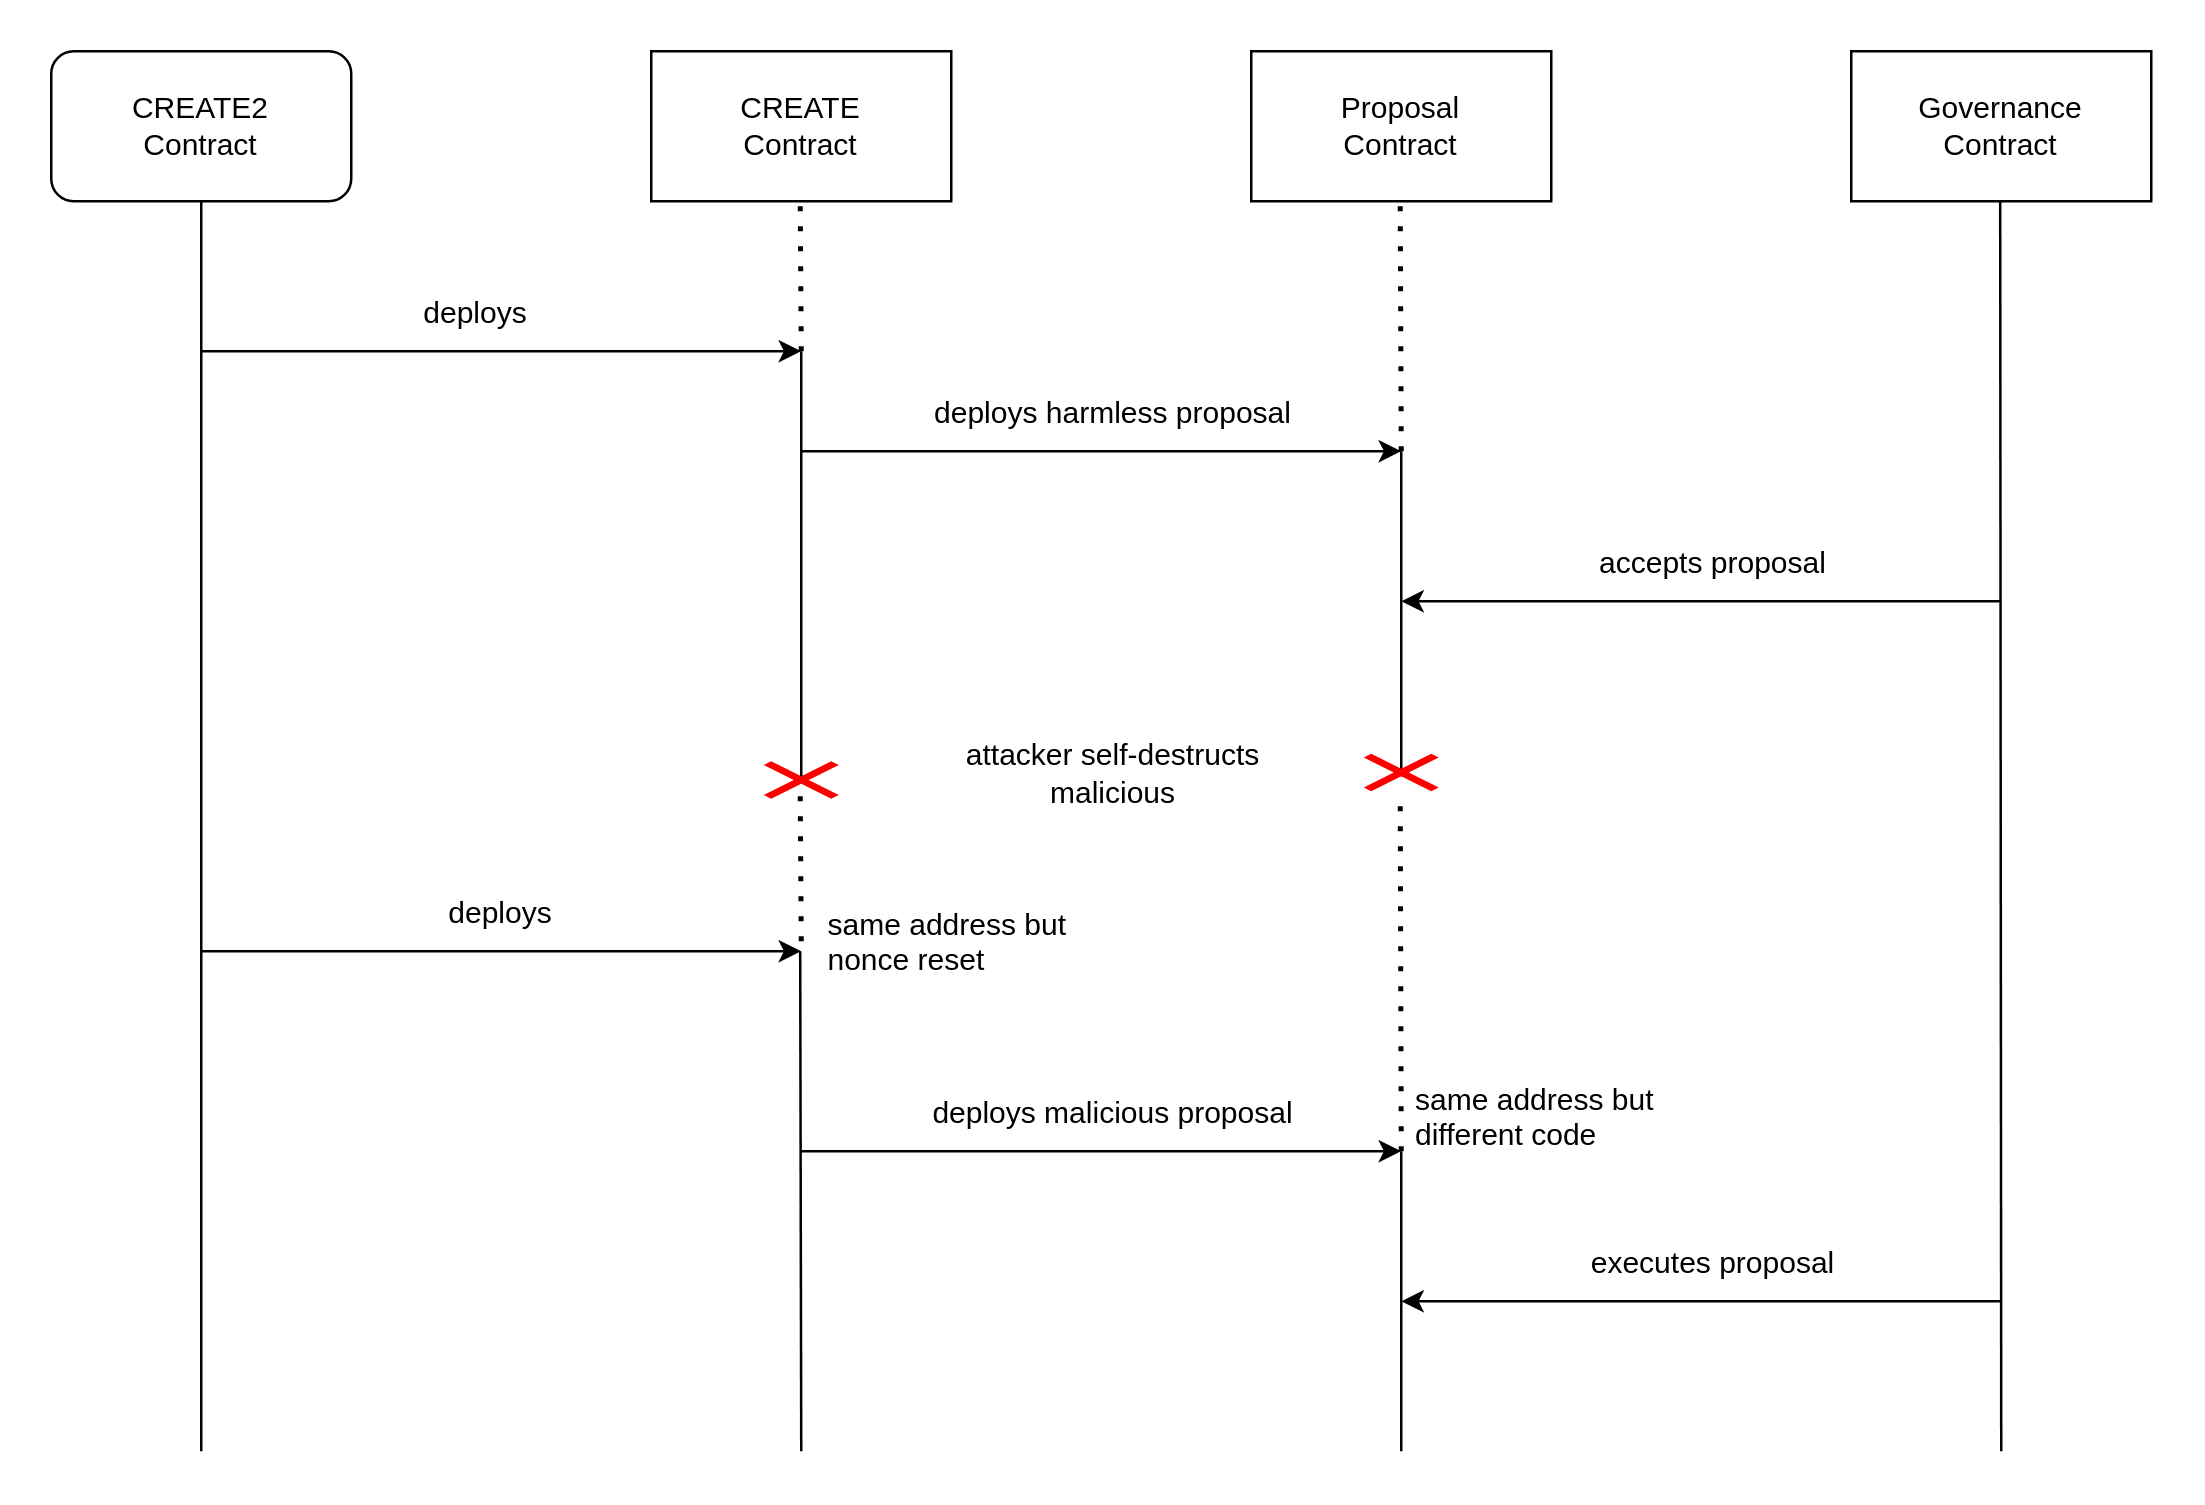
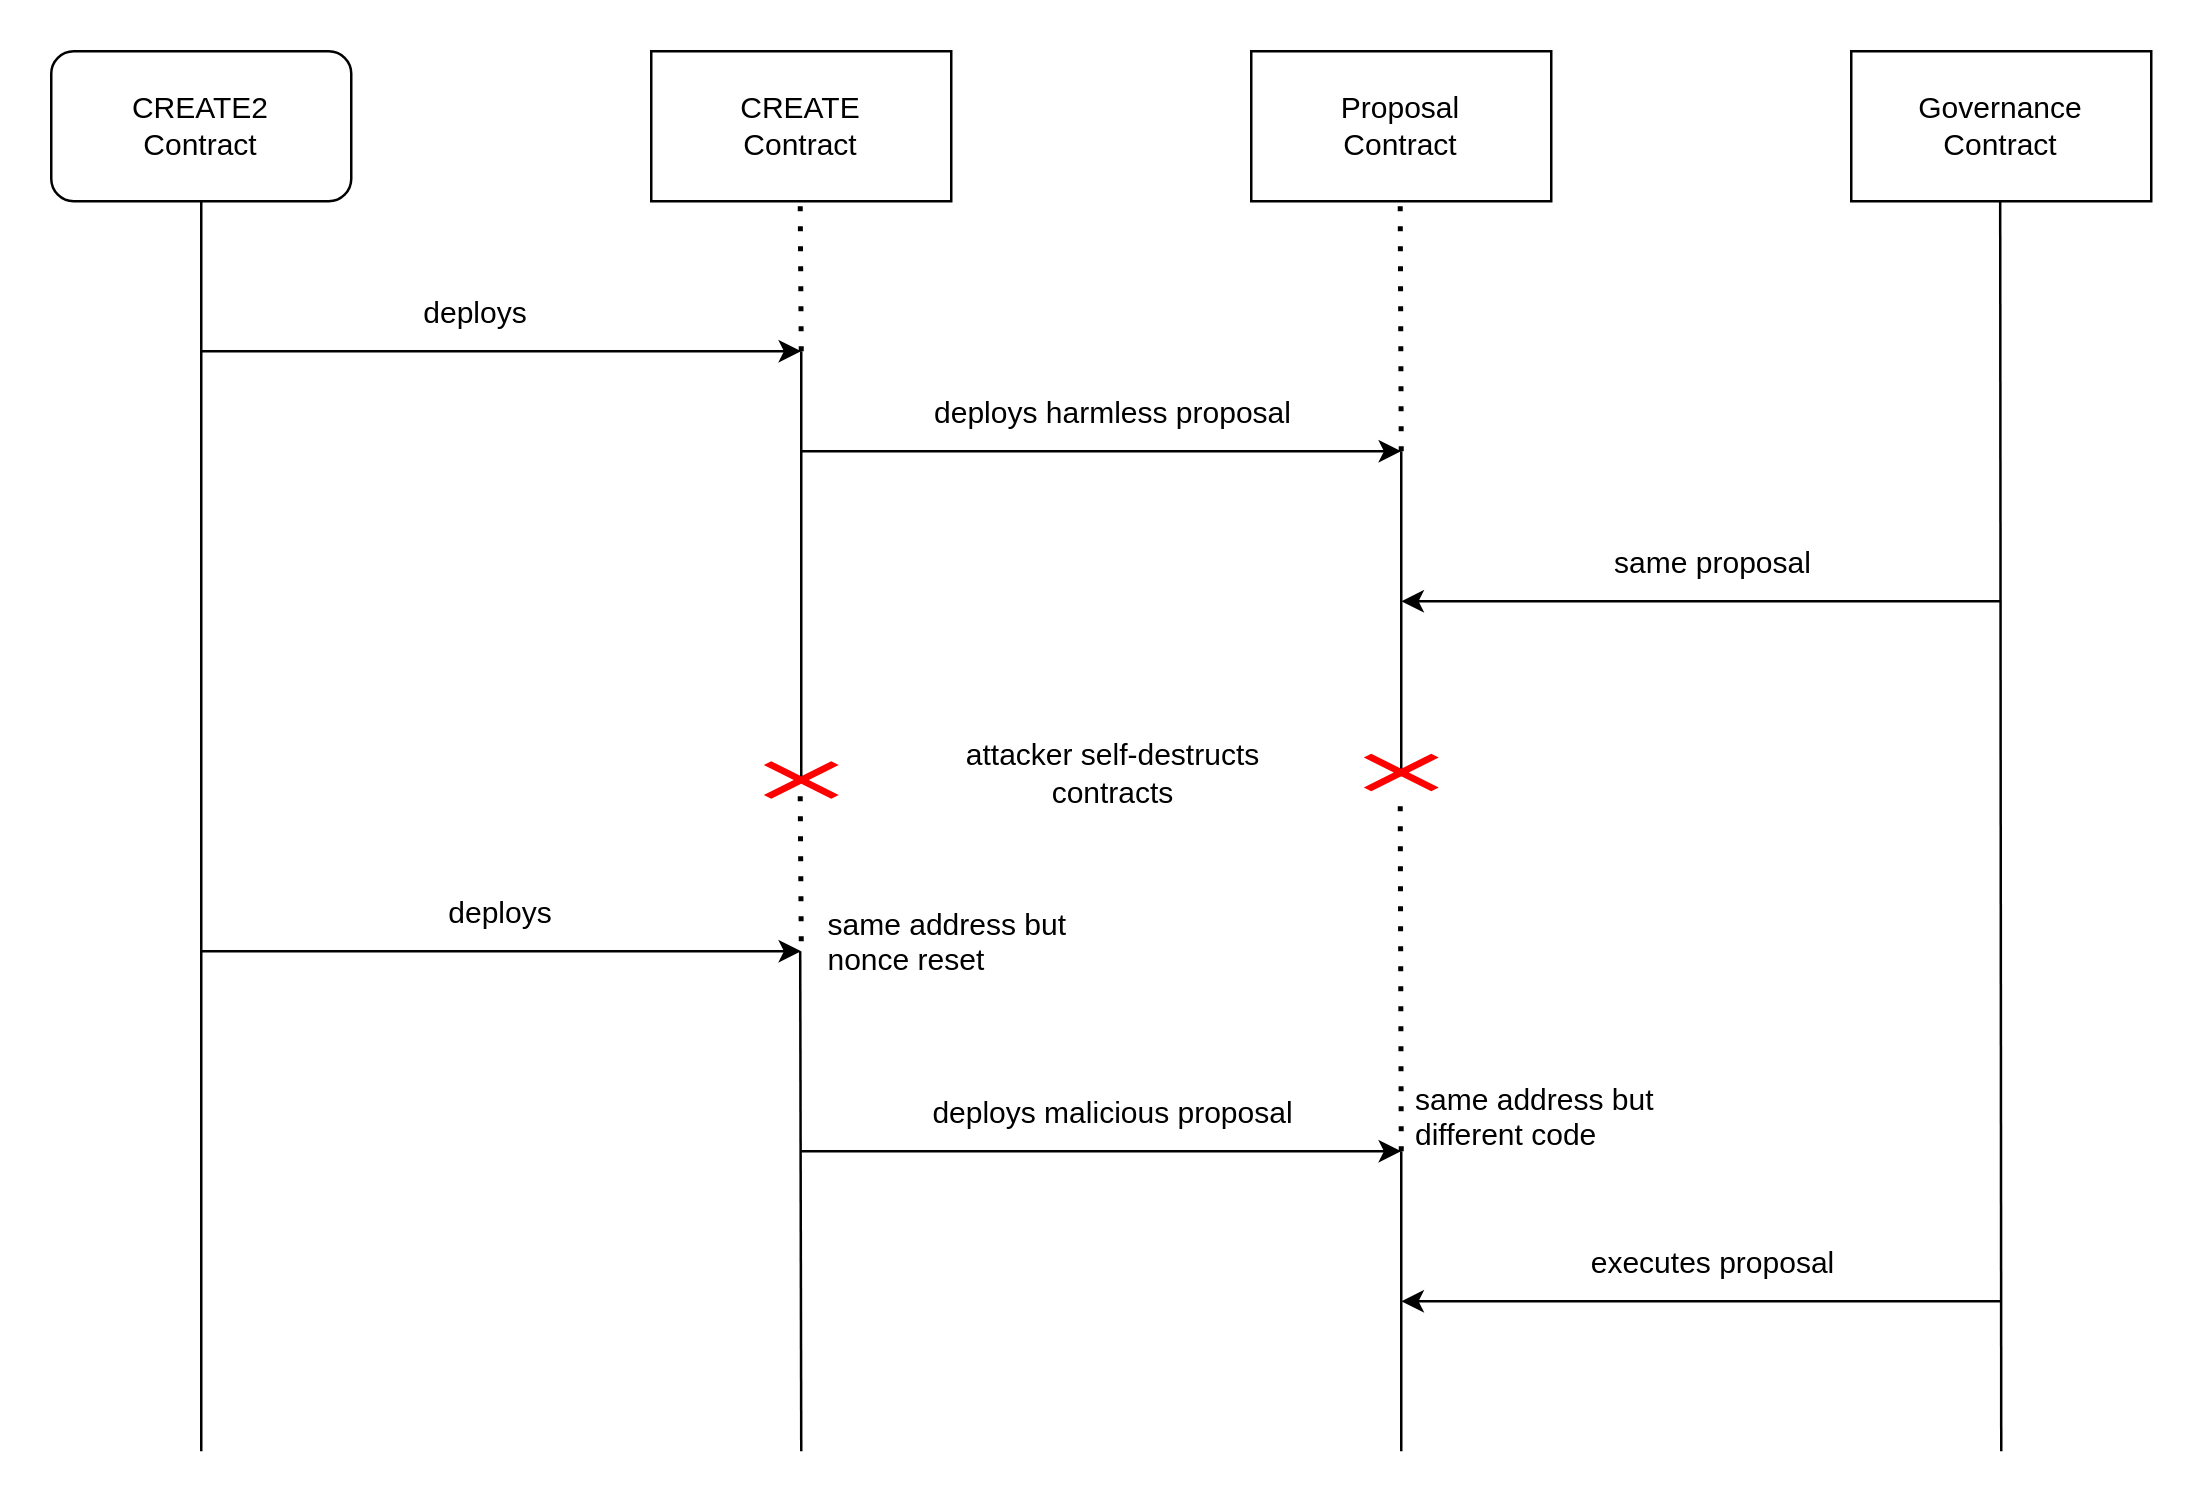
  <mxCell id="0" />
  <mxCell id="1" parent="0" />
  <mxCell id="2" value="CREATE2&lt;br&gt;Contract" style="whiteSpace=wrap;html=1;rounded=1;" vertex="1" parent="1"><mxGeometry x="20" y="20" width="120" height="60" as="geometry" /></mxCell>
  <mxCell id="3" value="CREATE&lt;br&gt;Contract" style="rounded=0;whiteSpace=wrap;html=1;" vertex="1" parent="1"><mxGeometry x="260" y="20" width="120" height="60" as="geometry" /></mxCell>
  <mxCell id="4" value="Proposal&lt;br&gt;Contract" style="rounded=0;whiteSpace=wrap;html=1;" vertex="1" parent="1"><mxGeometry x="500" y="20" width="120" height="60" as="geometry" /></mxCell>
  <mxCell id="5" value="Governance&lt;br&gt;Contract" style="rounded=0;whiteSpace=wrap;html=1;" vertex="1" parent="1"><mxGeometry x="740" y="20" width="120" height="60" as="geometry" /></mxCell>
  <mxCell id="6" value="" style="endArrow=none;html=1;rounded=0;entryX=0.5;entryY=1;entryDx=0;entryDy=0;" edge="1" parent="1" target="2"><mxGeometry width="50" height="50" relative="1" as="geometry"><mxPoint x="80" y="580" as="sourcePoint" /><mxPoint x="330" y="280" as="targetPoint" /></mxGeometry></mxCell>
  <mxCell id="7" value="" style="endArrow=none;html=1;rounded=0;" edge="1" parent="1"><mxGeometry width="50" height="50" relative="1" as="geometry"><mxPoint x="560" y="310" as="sourcePoint" /><mxPoint x="560" y="180" as="targetPoint" /></mxGeometry></mxCell>
  <mxCell id="8" value="" style="endArrow=none;html=1;rounded=0;entryX=0.5;entryY=1;entryDx=0;entryDy=0;" edge="1" parent="1"><mxGeometry width="50" height="50" relative="1" as="geometry"><mxPoint x="800" y="580" as="sourcePoint" /><mxPoint x="799.58" y="80" as="targetPoint" /></mxGeometry></mxCell>
  <mxCell id="9" value="" style="endArrow=classic;html=1;rounded=0;" edge="1" parent="1"><mxGeometry width="50" height="50" relative="1" as="geometry"><mxPoint x="80" y="140" as="sourcePoint" /><mxPoint x="320" y="140" as="targetPoint" /></mxGeometry></mxCell>
  <mxCell id="10" value="deploys" style="text;html=1;strokeColor=none;fillColor=none;align=center;verticalAlign=middle;whiteSpace=wrap;rounded=0;" vertex="1" parent="1"><mxGeometry x="160" y="110" width="60" height="30" as="geometry" /></mxCell>
  <mxCell id="11" value="" style="endArrow=classic;html=1;rounded=0;" edge="1" parent="1"><mxGeometry width="50" height="50" relative="1" as="geometry"><mxPoint x="320" y="180" as="sourcePoint" /><mxPoint x="560" y="180" as="targetPoint" /></mxGeometry></mxCell>
  <mxCell id="12" value="deploys harmless proposal" style="text;html=1;strokeColor=none;fillColor=none;align=center;verticalAlign=middle;whiteSpace=wrap;rounded=0;" vertex="1" parent="1"><mxGeometry x="360" y="150" width="170" height="30" as="geometry" /></mxCell>
  <mxCell id="13" value="" style="endArrow=classic;html=1;rounded=0;" edge="1" parent="1"><mxGeometry width="50" height="50" relative="1" as="geometry"><mxPoint x="800" y="240" as="sourcePoint" /><mxPoint x="560" y="240" as="targetPoint" /></mxGeometry></mxCell>
- <mxCell id="14" value="accepts proposal" style="text;html=1;strokeColor=none;fillColor=none;align=center;verticalAlign=middle;whiteSpace=wrap;rounded=0;" vertex="1" parent="1"><mxGeometry x="620" y="210" width="130" height="30" as="geometry" /></mxCell>
+ <mxCell id="14" value="same proposal" style="text;html=1;strokeColor=none;fillColor=none;align=center;verticalAlign=middle;whiteSpace=wrap;rounded=0;" vertex="1" parent="1"><mxGeometry x="620" y="210" width="130" height="30" as="geometry" /></mxCell>
  <mxCell id="15" value="" style="shape=mxgraph.mockup.markup.redX;fillColor=#ff0000;html=1;shadow=0;whiteSpace=wrap;strokeColor=none;" vertex="1" parent="1"><mxGeometry x="545" y="301" width="30" height="15" as="geometry" /></mxCell>
- <mxCell id="16" value="attacker self-destructs malicious" style="text;html=1;strokeColor=none;fillColor=none;align=center;verticalAlign=middle;whiteSpace=wrap;rounded=0;" vertex="1" parent="1"><mxGeometry x="370" y="293.5" width="150" height="30" as="geometry" /></mxCell>
+ <mxCell id="16" value="attacker self-destructs contracts" style="text;html=1;strokeColor=none;fillColor=none;align=center;verticalAlign=middle;whiteSpace=wrap;rounded=0;" vertex="1" parent="1"><mxGeometry x="370" y="293.5" width="150" height="30" as="geometry" /></mxCell>
  <mxCell id="17" value="" style="shape=mxgraph.mockup.markup.redX;fillColor=#ff0000;html=1;shadow=0;whiteSpace=wrap;strokeColor=none;" vertex="1" parent="1"><mxGeometry x="305" y="304" width="30" height="15" as="geometry" /></mxCell>
  <mxCell id="18" value="" style="endArrow=none;html=1;rounded=0;" edge="1" parent="1"><mxGeometry width="50" height="50" relative="1" as="geometry"><mxPoint x="320" y="310" as="sourcePoint" /><mxPoint x="320" y="140" as="targetPoint" /></mxGeometry></mxCell>
  <mxCell id="19" value="" style="endArrow=none;dashed=1;html=1;dashPattern=1 3;strokeWidth=2;rounded=0;" edge="1" parent="1"><mxGeometry width="50" height="50" relative="1" as="geometry"><mxPoint x="320" y="140" as="sourcePoint" /><mxPoint x="319.58" y="80" as="targetPoint" /></mxGeometry></mxCell>
  <mxCell id="20" value="" style="endArrow=none;dashed=1;html=1;dashPattern=1 3;strokeWidth=2;rounded=0;" edge="1" parent="1"><mxGeometry width="50" height="50" relative="1" as="geometry"><mxPoint x="560" y="180" as="sourcePoint" /><mxPoint x="559.58" y="80" as="targetPoint" /></mxGeometry></mxCell>
  <mxCell id="21" value="" style="endArrow=none;dashed=1;html=1;dashPattern=1 3;strokeWidth=2;rounded=0;" edge="1" parent="1"><mxGeometry width="50" height="50" relative="1" as="geometry"><mxPoint x="320" y="376" as="sourcePoint" /><mxPoint x="319.58" y="316" as="targetPoint" /></mxGeometry></mxCell>
  <mxCell id="22" value="" style="endArrow=none;dashed=1;html=1;dashPattern=1 3;strokeWidth=2;rounded=0;" edge="1" parent="1"><mxGeometry width="50" height="50" relative="1" as="geometry"><mxPoint x="560" y="460" as="sourcePoint" /><mxPoint x="559.58" y="316" as="targetPoint" /></mxGeometry></mxCell>
  <mxCell id="23" value="" style="endArrow=classic;html=1;rounded=0;" edge="1" parent="1"><mxGeometry width="50" height="50" relative="1" as="geometry"><mxPoint x="80" y="380" as="sourcePoint" /><mxPoint x="320" y="380" as="targetPoint" /></mxGeometry></mxCell>
  <mxCell id="24" value="deploys" style="text;html=1;strokeColor=none;fillColor=none;align=center;verticalAlign=middle;whiteSpace=wrap;rounded=0;" vertex="1" parent="1"><mxGeometry x="170" y="350" width="60" height="30" as="geometry" /></mxCell>
  <mxCell id="25" value="same address but nonce reset" style="text;strokeColor=none;fillColor=none;align=left;verticalAlign=middle;spacingLeft=4;spacingRight=4;overflow=hidden;points=[[0,0.5],[1,0.5]];portConstraint=eastwest;rotatable=0;whiteSpace=wrap;html=1;" vertex="1" parent="1"><mxGeometry x="325" y="360" width="115" height="30" as="geometry" /></mxCell>
  <mxCell id="26" value="" style="endArrow=none;html=1;rounded=0;" edge="1" parent="1"><mxGeometry width="50" height="50" relative="1" as="geometry"><mxPoint x="320" y="580" as="sourcePoint" /><mxPoint x="319.58" y="380" as="targetPoint" /></mxGeometry></mxCell>
  <mxCell id="27" value="deploys malicious proposal" style="text;html=1;strokeColor=none;fillColor=none;align=center;verticalAlign=middle;whiteSpace=wrap;rounded=0;" vertex="1" parent="1"><mxGeometry x="360" y="430" width="170" height="30" as="geometry" /></mxCell>
  <mxCell id="28" value="" style="endArrow=classic;html=1;rounded=0;" edge="1" parent="1"><mxGeometry width="50" height="50" relative="1" as="geometry"><mxPoint x="320" y="460" as="sourcePoint" /><mxPoint x="560" y="460" as="targetPoint" /></mxGeometry></mxCell>
  <mxCell id="29" value="same address but different code" style="text;strokeColor=none;fillColor=none;align=left;verticalAlign=middle;spacingLeft=4;spacingRight=4;overflow=hidden;points=[[0,0.5],[1,0.5]];portConstraint=eastwest;rotatable=0;whiteSpace=wrap;html=1;" vertex="1" parent="1"><mxGeometry x="560" y="430" width="115" height="30" as="geometry" /></mxCell>
  <mxCell id="30" value="" style="endArrow=none;html=1;rounded=0;" edge="1" parent="1"><mxGeometry width="50" height="50" relative="1" as="geometry"><mxPoint x="560" y="580" as="sourcePoint" /><mxPoint x="560" y="460" as="targetPoint" /></mxGeometry></mxCell>
  <mxCell id="31" value="" style="endArrow=classic;html=1;rounded=0;" edge="1" parent="1"><mxGeometry width="50" height="50" relative="1" as="geometry"><mxPoint x="800" y="520" as="sourcePoint" /><mxPoint x="560" y="520" as="targetPoint" /></mxGeometry></mxCell>
  <mxCell id="32" value="executes proposal" style="text;html=1;strokeColor=none;fillColor=none;align=center;verticalAlign=middle;whiteSpace=wrap;rounded=0;" vertex="1" parent="1"><mxGeometry x="620" y="490" width="130" height="30" as="geometry" /></mxCell>
